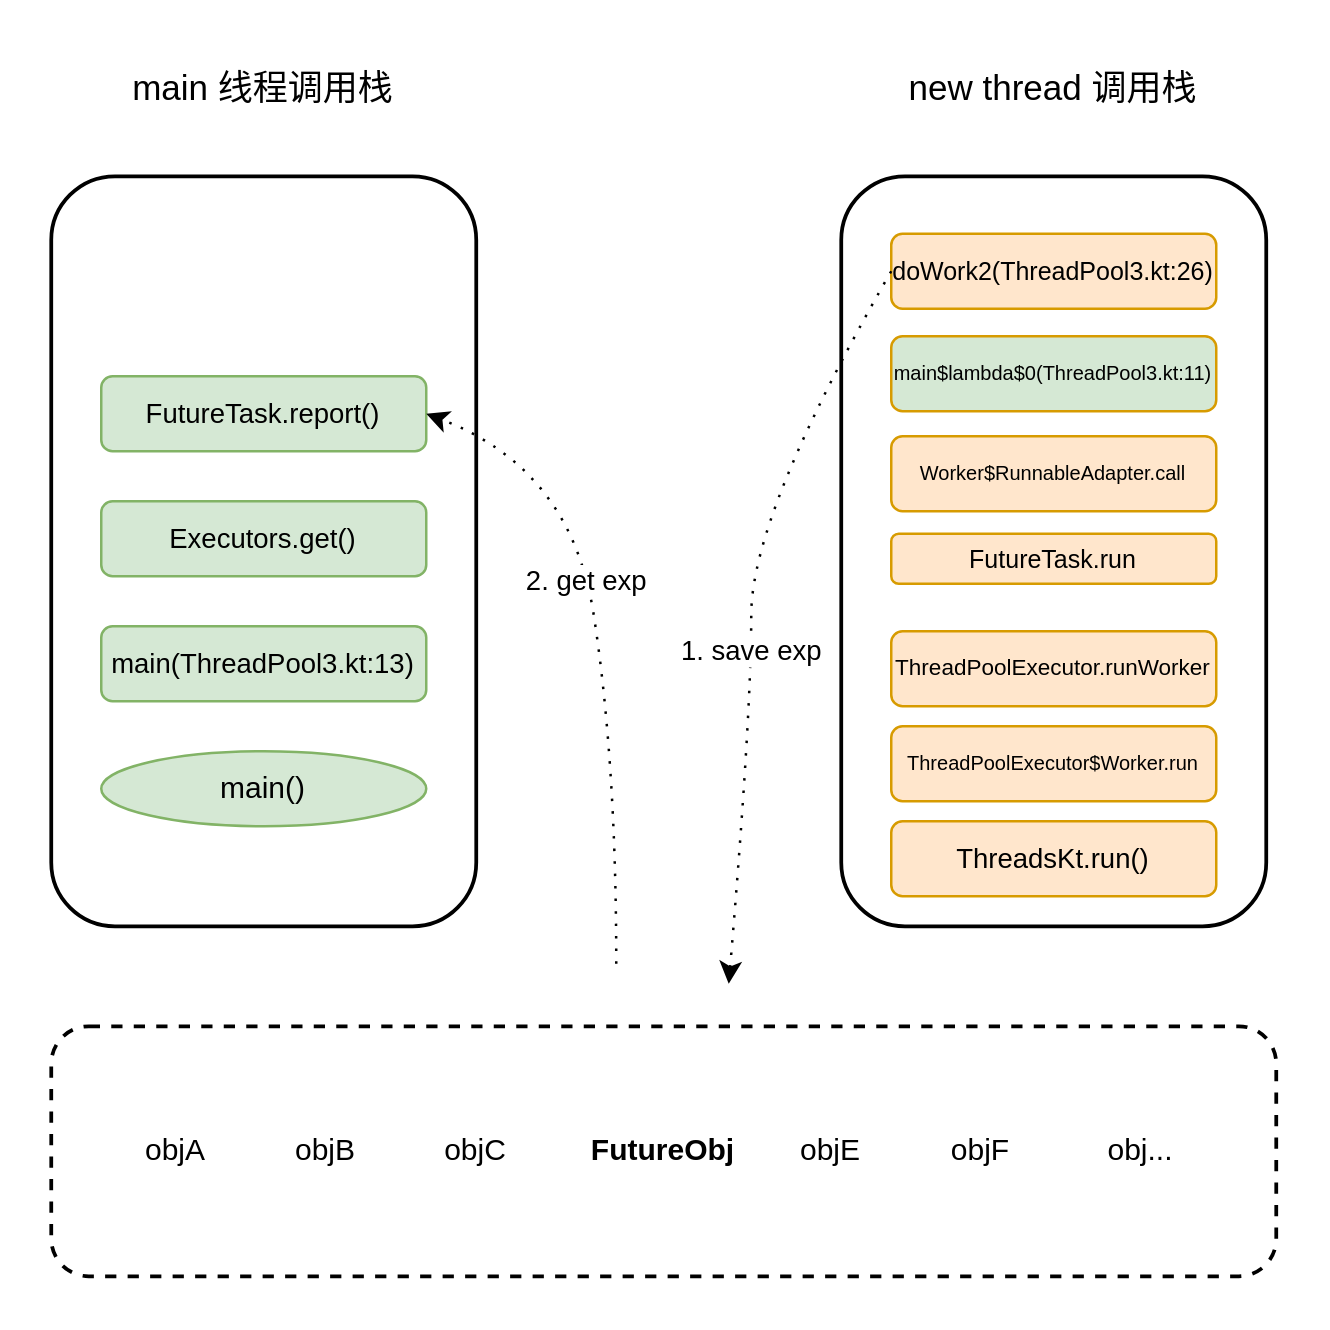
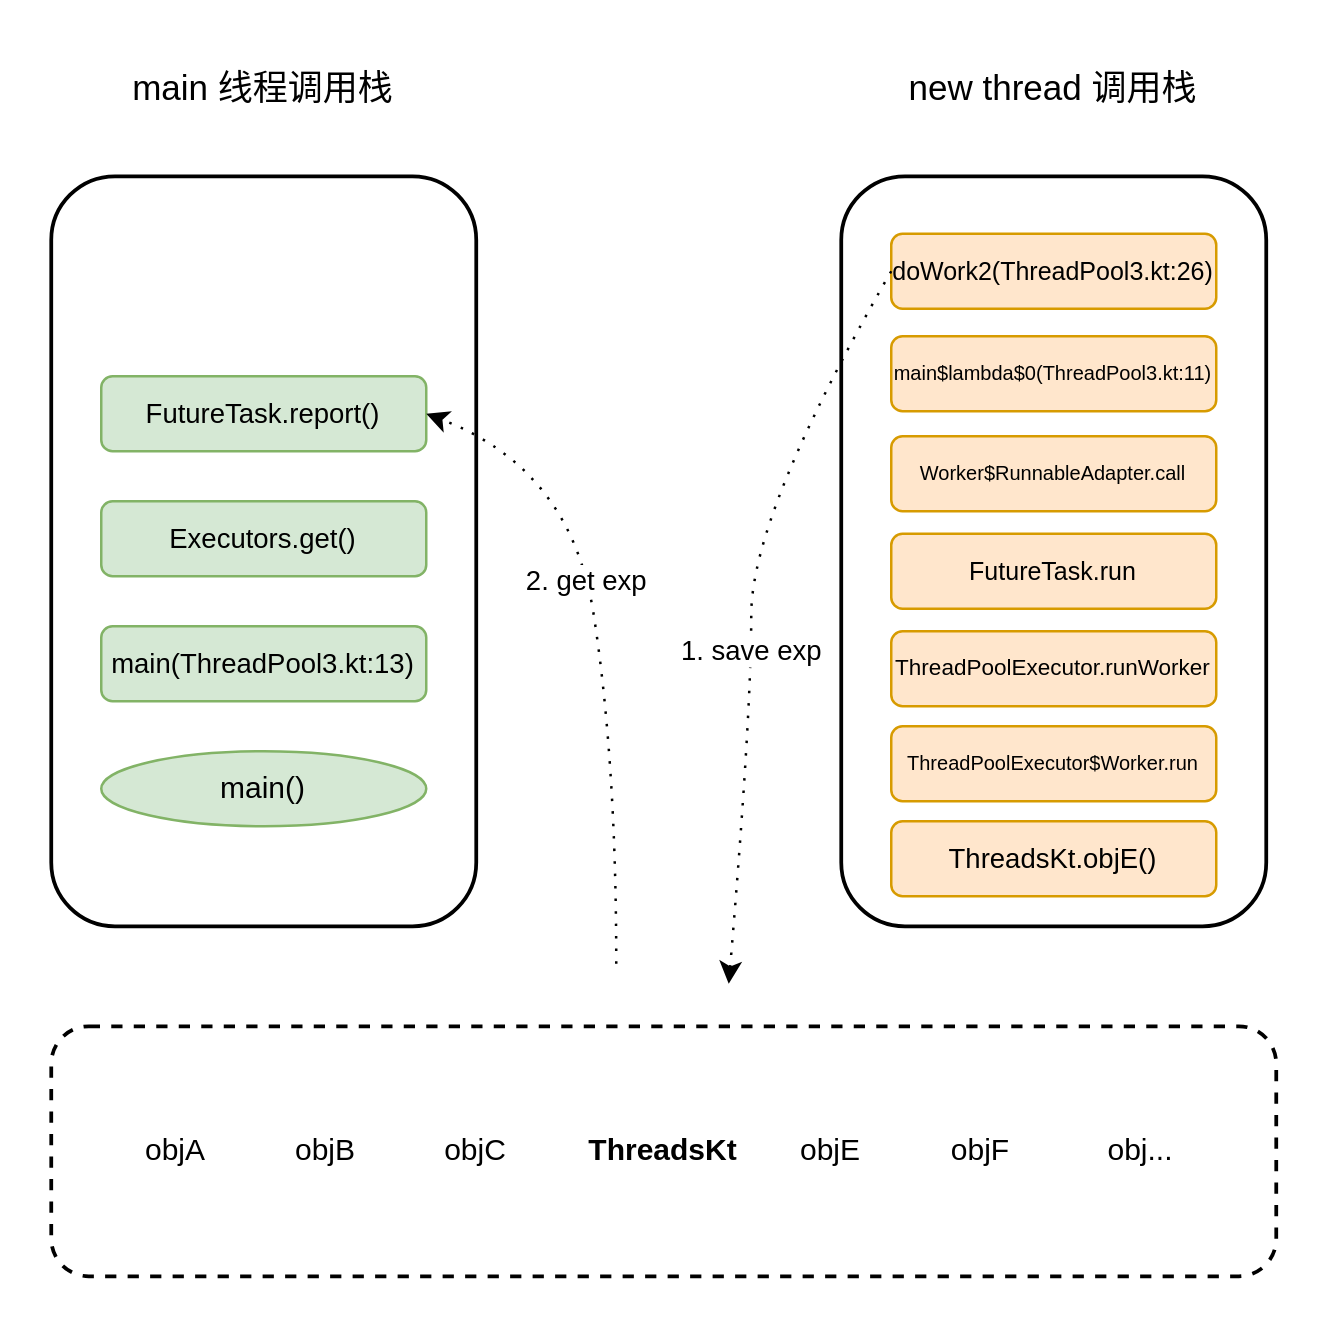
  <mxCell id="0" />
  <mxCell id="1" parent="0" />
  <mxCell id="2" value="" style="rounded=1;whiteSpace=wrap;html=1;strokeWidth=1.5;" parent="1" vertex="1"><mxGeometry x="20" y="70" width="170" height="300" as="geometry" /></mxCell>
  <mxCell id="3" value="main 线程调用栈" style="text;html=1;strokeColor=none;fillColor=none;align=center;verticalAlign=middle;whiteSpace=wrap;rounded=0;fontSize=14;" parent="1" vertex="1"><mxGeometry x="46.25" y="20" width="117.5" height="30" as="geometry" /></mxCell>
  <mxCell id="4" value="main()" style="ellipse;whiteSpace=wrap;html=1;fillColor=#d5e8d4;strokeColor=#82b366;" parent="1" vertex="1"><mxGeometry x="40" y="300" width="130" height="30" as="geometry" /></mxCell>
  <mxCell id="5" value="main(ThreadPool3.kt:13)" style="rounded=1;whiteSpace=wrap;html=1;fillColor=#d5e8d4;strokeColor=#82b366;fontSize=11;" parent="1" vertex="1"><mxGeometry x="40" y="250" width="130" height="30" as="geometry" /></mxCell>
  <mxCell id="6" value="Executors.get()" style="rounded=1;whiteSpace=wrap;html=1;fillColor=#d5e8d4;strokeColor=#82b366;fontSize=11;" parent="1" vertex="1"><mxGeometry x="40" y="200" width="130" height="30" as="geometry" /></mxCell>
  <mxCell id="7" value="" style="rounded=1;whiteSpace=wrap;html=1;strokeWidth=1.5;" parent="1" vertex="1"><mxGeometry x="336" y="70" width="170" height="300" as="geometry" /></mxCell>
  <mxCell id="8" value="new thread 调用栈" style="text;html=1;strokeColor=none;fillColor=none;align=center;verticalAlign=middle;whiteSpace=wrap;rounded=0;fontSize=14;" parent="1" vertex="1"><mxGeometry x="362.25" y="20" width="117.5" height="30" as="geometry" /></mxCell>
  <mxCell id="9" value="ThreadPoolExecutor.runWorker" style="rounded=1;whiteSpace=wrap;html=1;fillColor=#ffe6cc;strokeColor=#d79b00;fontSize=9;" parent="1" vertex="1"><mxGeometry x="356" y="252" width="130" height="30" as="geometry" /></mxCell>
  <mxCell id="10" value="ThreadPoolExecutor$Worker.run" style="rounded=1;whiteSpace=wrap;html=1;fillColor=#ffe6cc;strokeColor=#d79b00;fontSize=8;" parent="1" vertex="1"><mxGeometry x="356" y="290" width="130" height="30" as="geometry" /></mxCell>
- <mxCell id="11" value="ThreadsKt.run()" style="rounded=1;whiteSpace=wrap;html=1;fillColor=#ffe6cc;strokeColor=#d79b00;fontSize=11;" parent="1" vertex="1"><mxGeometry x="356" y="328" width="130" height="30" as="geometry" /></mxCell>
- <mxCell id="12" value="FutureTask.run" style="rounded=1;whiteSpace=wrap;html=1;fillColor=#ffe6cc;strokeColor=#d79b00;fontSize=10;" parent="1" vertex="1"><mxGeometry x="356" y="213" width="130" height="20" as="geometry" /></mxCell>
+ <mxCell id="11" value="ThreadsKt.objE()" style="rounded=1;whiteSpace=wrap;html=1;fillColor=#ffe6cc;strokeColor=#d79b00;fontSize=11;" parent="1" vertex="1"><mxGeometry x="356" y="328" width="130" height="30" as="geometry" /></mxCell>
+ <mxCell id="12" value="FutureTask.run" style="rounded=1;whiteSpace=wrap;html=1;fillColor=#ffe6cc;strokeColor=#d79b00;fontSize=10;" parent="1" vertex="1"><mxGeometry x="356" y="213" width="130" height="30" as="geometry" /></mxCell>
  <mxCell id="13" value="" style="rounded=1;whiteSpace=wrap;html=1;strokeWidth=1.5;dashed=1;" vertex="1" parent="1"><mxGeometry x="20" y="410" width="490" height="100" as="geometry" /></mxCell>
  <mxCell id="14" value="objA" style="text;html=1;strokeColor=none;fillColor=none;align=center;verticalAlign=middle;whiteSpace=wrap;rounded=0;" vertex="1" parent="1"><mxGeometry x="40" y="445" width="60" height="30" as="geometry" /></mxCell>
  <mxCell id="15" value="objB" style="text;html=1;strokeColor=none;fillColor=none;align=center;verticalAlign=middle;whiteSpace=wrap;rounded=0;" vertex="1" parent="1"><mxGeometry x="100" y="445" width="60" height="30" as="geometry" /></mxCell>
  <mxCell id="16" value="objC" style="text;html=1;strokeColor=none;fillColor=none;align=center;verticalAlign=middle;whiteSpace=wrap;rounded=0;" vertex="1" parent="1"><mxGeometry x="160" y="445" width="60" height="30" as="geometry" /></mxCell>
- <mxCell id="17" value="FutureObj" style="text;html=1;strokeColor=none;fillColor=none;align=center;verticalAlign=middle;whiteSpace=wrap;rounded=0;fontStyle=1" vertex="1" parent="1"><mxGeometry x="235" y="445" width="60" height="30" as="geometry" /></mxCell>
+ <mxCell id="17" value="ThreadsKt" style="text;html=1;strokeColor=none;fillColor=none;align=center;verticalAlign=middle;whiteSpace=wrap;rounded=0;fontStyle=1" vertex="1" parent="1"><mxGeometry x="235" y="445" width="60" height="30" as="geometry" /></mxCell>
  <mxCell id="18" value="objE" style="text;html=1;strokeColor=none;fillColor=none;align=center;verticalAlign=middle;whiteSpace=wrap;rounded=0;" vertex="1" parent="1"><mxGeometry x="302.25" y="445" width="60" height="30" as="geometry" /></mxCell>
  <mxCell id="19" value="objF" style="text;html=1;strokeColor=none;fillColor=none;align=center;verticalAlign=middle;whiteSpace=wrap;rounded=0;" vertex="1" parent="1"><mxGeometry x="362.25" y="445" width="60" height="30" as="geometry" /></mxCell>
  <mxCell id="20" value="obj..." style="text;html=1;strokeColor=none;fillColor=none;align=center;verticalAlign=middle;whiteSpace=wrap;rounded=0;" vertex="1" parent="1"><mxGeometry x="426" y="445" width="60" height="30" as="geometry" /></mxCell>
  <mxCell id="21" value="FutureTask.report()" style="rounded=1;whiteSpace=wrap;html=1;fillColor=#d5e8d4;strokeColor=#82b366;fontSize=11;" vertex="1" parent="1"><mxGeometry x="40" y="150" width="130" height="30" as="geometry" /></mxCell>
  <mxCell id="22" value="Worker$RunnableAdapter.call" style="rounded=1;whiteSpace=wrap;html=1;fillColor=#ffe6cc;strokeColor=#d79b00;fontSize=8;" vertex="1" parent="1"><mxGeometry x="356" y="174" width="130" height="30" as="geometry" /></mxCell>
- <mxCell id="23" value="main$lambda$0(ThreadPool3.kt:11)" style="rounded=1;whiteSpace=wrap;html=1;fillColor=#d5e8d4;strokeColor=#d79b00;fontSize=8;" vertex="1" parent="1"><mxGeometry x="356" y="134" width="130" height="30" as="geometry" /></mxCell>
+ <mxCell id="23" value="main$lambda$0(ThreadPool3.kt:11)" style="rounded=1;whiteSpace=wrap;html=1;fillColor=#ffe6cc;strokeColor=#d79b00;fontSize=8;" vertex="1" parent="1"><mxGeometry x="356" y="134" width="130" height="30" as="geometry" /></mxCell>
  <mxCell id="24" value="doWork2(ThreadPool3.kt:26)" style="rounded=1;whiteSpace=wrap;html=1;fillColor=#ffe6cc;strokeColor=#d79b00;fontSize=10;" vertex="1" parent="1"><mxGeometry x="356" y="93" width="130" height="30" as="geometry" /></mxCell>
  <mxCell id="25" value="" style="curved=1;endArrow=classic;html=1;rounded=0;exitX=0;exitY=0.5;exitDx=0;exitDy=0;dashed=1;dashPattern=1 4;" edge="1" parent="1" source="24"><mxGeometry width="50" height="50" relative="1" as="geometry"><mxPoint x="291" y="115" as="sourcePoint" /><mxPoint x="291" y="393" as="targetPoint" /><Array as="points"><mxPoint x="300" y="205" /><mxPoint x="300" y="286" /></Array></mxGeometry></mxCell>
  <mxCell id="26" value="1. save exp" style="edgeLabel;html=1;align=center;verticalAlign=middle;resizable=0;points=[];" vertex="1" connectable="0" parent="25"><mxGeometry x="0.115" y="-1" relative="1" as="geometry"><mxPoint as="offset" /></mxGeometry></mxCell>
  <mxCell id="27" value="" style="curved=1;endArrow=classic;html=1;rounded=0;entryX=1;entryY=0.5;entryDx=0;entryDy=0;dashed=1;dashPattern=1 4;" edge="1" parent="1" target="21"><mxGeometry width="50" height="50" relative="1" as="geometry"><mxPoint x="246" y="385" as="sourcePoint" /><mxPoint x="228" y="169" as="targetPoint" /><Array as="points"><mxPoint x="246" y="304" /><mxPoint x="228" y="187" /></Array></mxGeometry></mxCell>
  <mxCell id="28" value="2. get exp" style="edgeLabel;html=1;align=center;verticalAlign=middle;resizable=0;points=[];" vertex="1" connectable="0" parent="27"><mxGeometry x="0.186" y="1" relative="1" as="geometry"><mxPoint as="offset" /></mxGeometry></mxCell>
